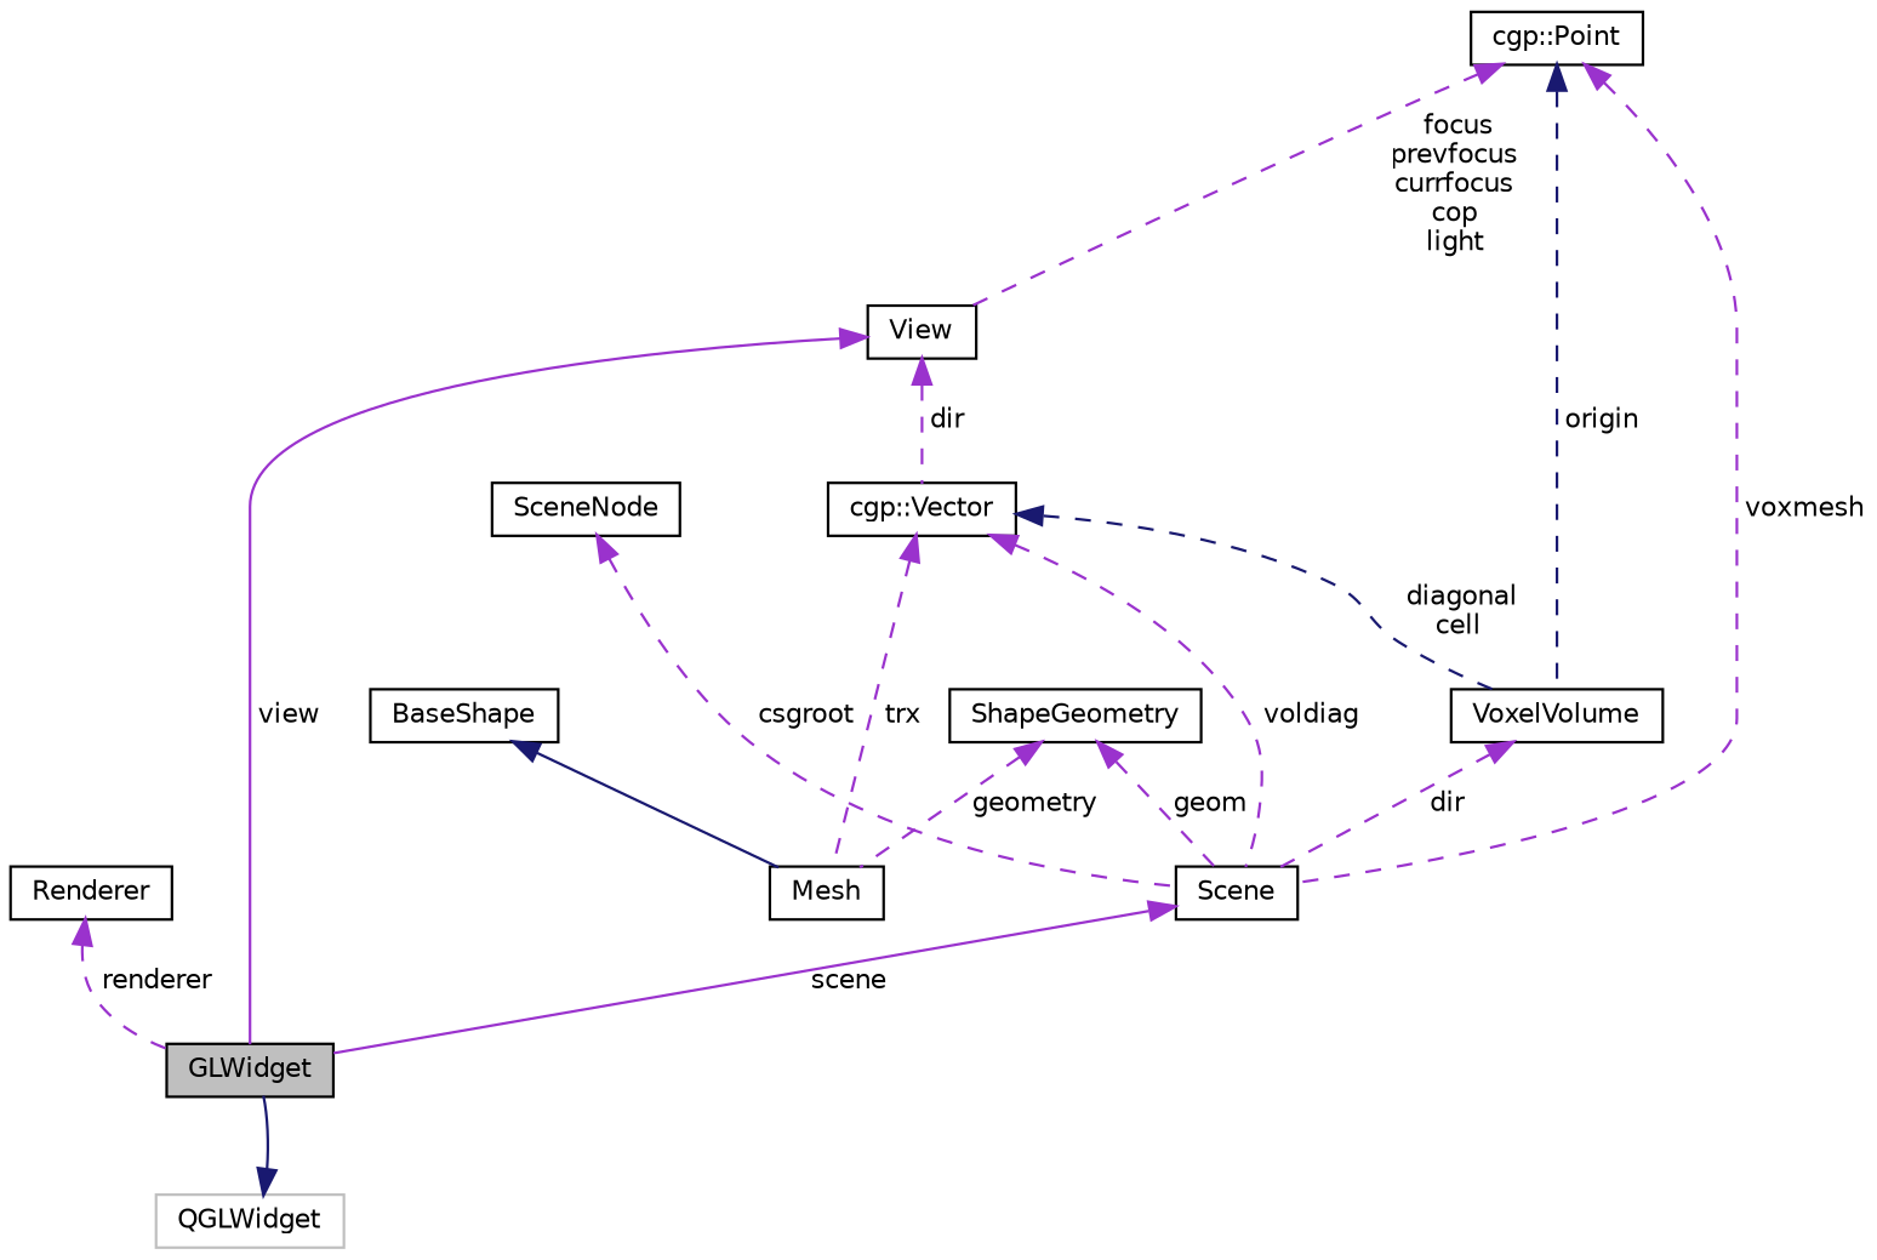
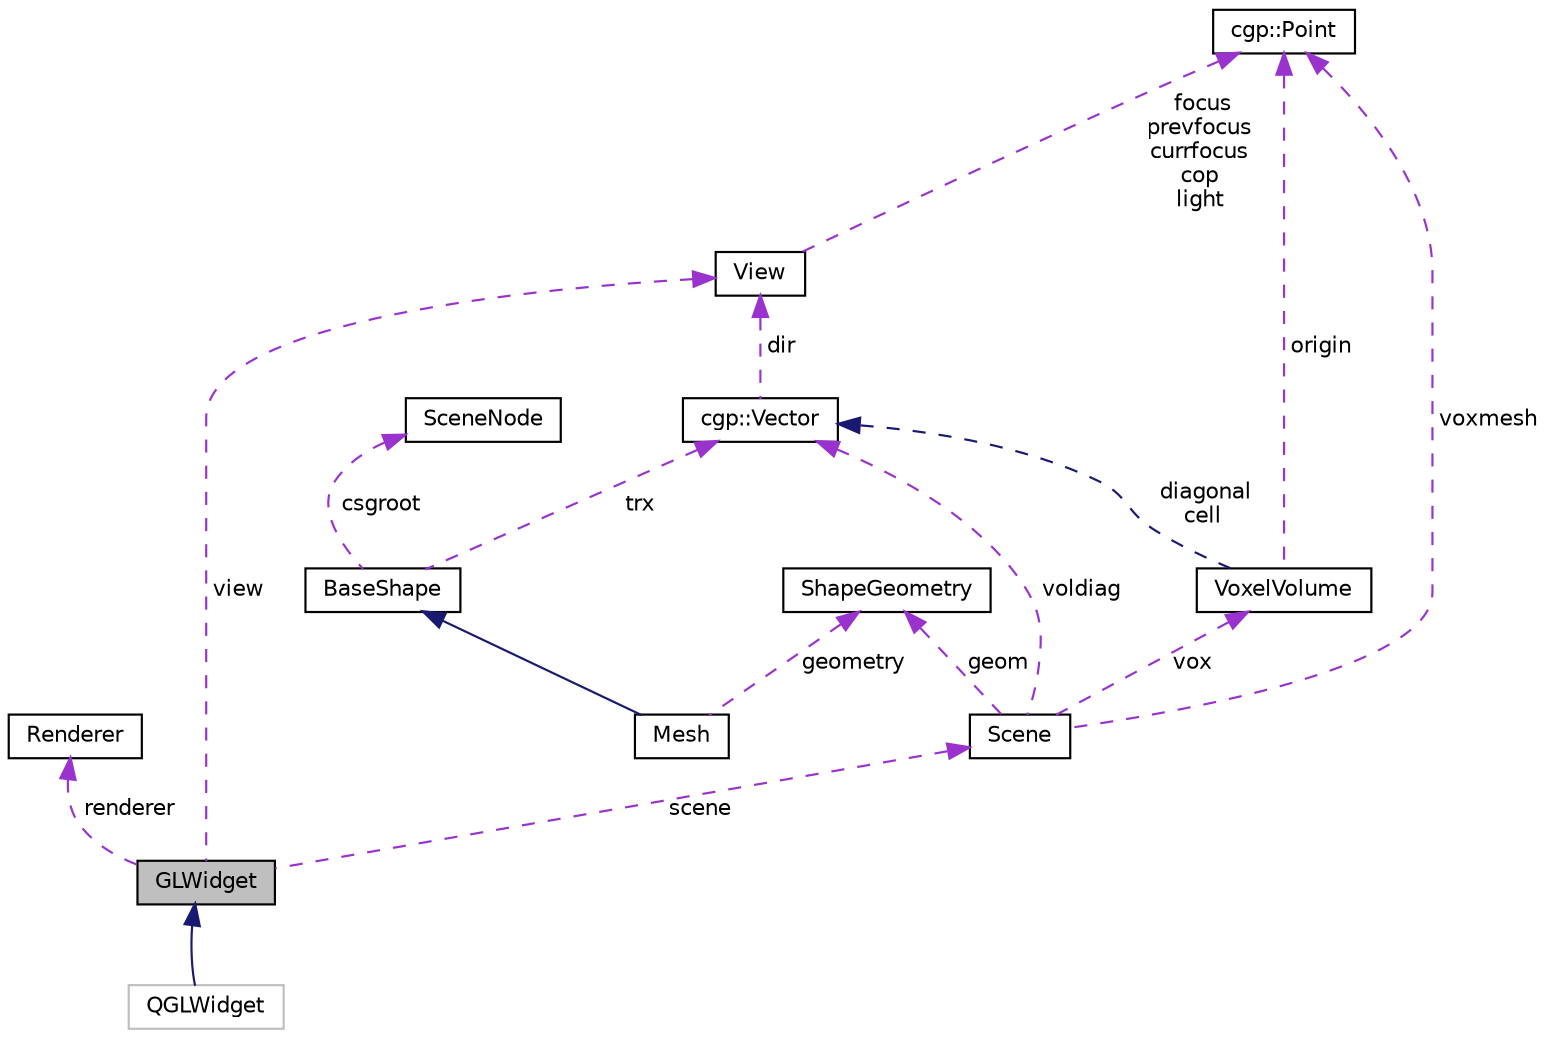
  digraph {
    node [color=black fillcolor=white fontname=Helvetica fontsize=10 shape=record style=filled]
    edge [color=darkorchid3 dir=back fontname=Helvetica fontsize=10 labelfontname=Helvetica labelfontsize=10 style=dashed]
    n1 [fillcolor=grey75 fontcolor=black height=0.2 label=GLWidget width=0.4]
    n2 [color=grey75 height=0.2 label=QGLWidget width=0.4]
    n3 [height=0.2 label=Renderer width=0.4]
    n4 [height=0.2 label=View width=0.4]
    n5 [height=0.2 label="cgp::Vector" width=0.4]
    n6 [height=0.2 label=Scene width=0.4]
    n7 [height=0.2 label=VoxelVolume width=0.4]
    n8 [height=0.2 label=Mesh width=0.4]
    n9 [height=0.2 label="cgp::Point" width=0.4]
    n10 [height=0.2 label=ShapeGeometry width=0.4]
    n11 [height=0.2 label=BaseShape width=0.4]
    n12 [height=0.2 label=SceneNode width=0.4]
-   n2 -> n1 [color=midnightblue style=solid]
+   n1 -> n2 [color=midnightblue style=solid]
    n3 -> n1 [label=" renderer"]
-   n4 -> n1 [label=" view" style=solid]
+   n4 -> n1 [label=" view"]
    n4 -> n5 [label=" dir"]
    n5 -> n6 [label=" voldiag"]
    n5 -> n7 [color=midnightblue label=" diagonal\ncell"]
-   n5 -> n8 [label=" trx"]
-   n6 -> n1 [label=" scene" style=solid]
-   n7 -> n6 [label=" dir"]
+   n5 -> n11 [label=" trx"]
+   n6 -> n1 [label=" scene"]
+   n7 -> n6 [label=" vox"]
    n9 -> n4 [label=" focus\nprevfocus\ncurrfocus\ncop\nlight"]
    n9 -> n6 [label=" voxmesh"]
-   n9 -> n7 [color=midnightblue label=" origin"]
+   n9 -> n7 [label=" origin"]
    n10 -> n6 [label=" geom"]
    n10 -> n8 [label=" geometry"]
    n11 -> n8 [color=midnightblue style=solid]
-   n12 -> n6 [label=" csgroot"]
+   n12 -> n11 [label=" csgroot"]
  }
